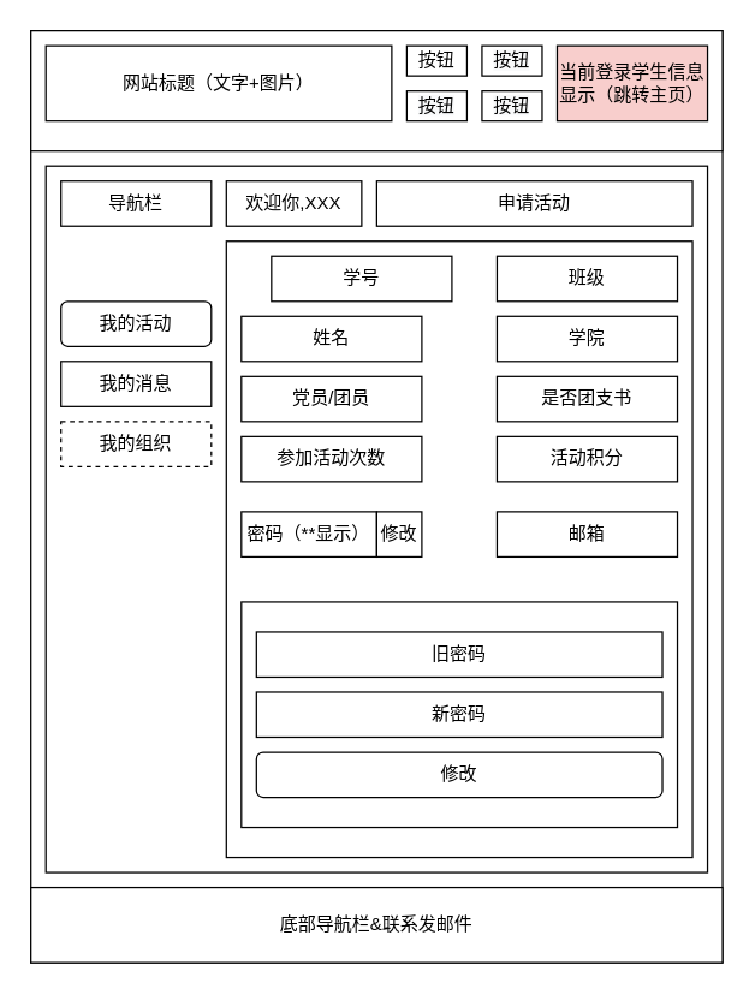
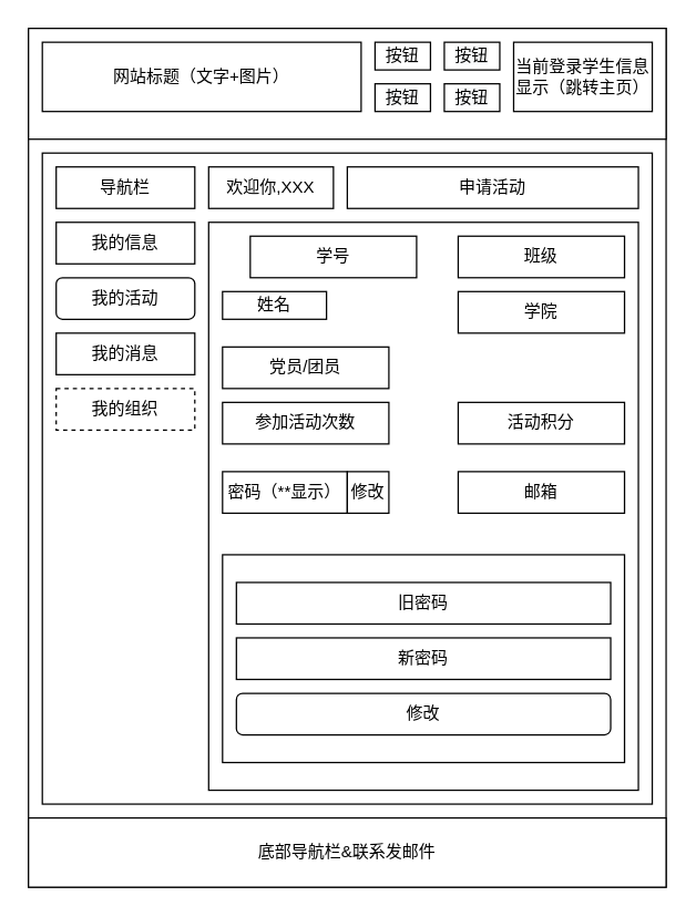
  <mxCell id="0" />
  <mxCell id="1" parent="0" />
  <mxCell id="2" value="" style="rounded=0;whiteSpace=wrap;html=1;" parent="1" vertex="1"><mxGeometry x="20" y="20" width="460" height="620" as="geometry" /></mxCell>
  <mxCell id="3" value="底部导航栏&amp;amp;联系发邮件" style="rounded=0;whiteSpace=wrap;html=1;" parent="1" vertex="1"><mxGeometry x="20" y="590" width="460" height="50" as="geometry" /></mxCell>
  <mxCell id="4" value="" style="rounded=0;whiteSpace=wrap;html=1;" parent="1" vertex="1"><mxGeometry x="20" y="20" width="460" height="80" as="geometry" /></mxCell>
  <mxCell id="5" value="网站标题（文字+图片）" style="rounded=0;whiteSpace=wrap;html=1;" parent="1" vertex="1"><mxGeometry x="30" y="30" width="230" height="50" as="geometry" /></mxCell>
- <mxCell id="6" value="当前登录学生信息显示（跳转主页）" style="rounded=0;whiteSpace=wrap;html=1;fillColor=#f8cecc;" parent="1" vertex="1"><mxGeometry x="370" y="30" width="100" height="50" as="geometry" /></mxCell>
+ <mxCell id="6" value="当前登录学生信息显示（跳转主页）" style="rounded=0;whiteSpace=wrap;html=1;" parent="1" vertex="1"><mxGeometry x="370" y="30" width="100" height="50" as="geometry" /></mxCell>
  <mxCell id="7" value="按钮" style="rounded=0;whiteSpace=wrap;html=1;" parent="1" vertex="1"><mxGeometry x="270" y="30" width="40" height="20" as="geometry" /></mxCell>
  <mxCell id="8" value="&#10;&#10;&lt;span style=&quot;color: rgb(0, 0, 0); font-family: helvetica; font-size: 12px; font-style: normal; font-weight: 400; letter-spacing: normal; text-align: center; text-indent: 0px; text-transform: none; word-spacing: 0px; background-color: rgb(248, 249, 250); display: inline; float: none;&quot;&gt;按钮&lt;/span&gt;&#10;&#10;" style="rounded=0;whiteSpace=wrap;html=1;" parent="1" vertex="1"><mxGeometry x="320" y="30" width="40" height="20" as="geometry" /></mxCell>
  <mxCell id="9" value="&#10;&#10;&lt;span style=&quot;color: rgb(0, 0, 0); font-family: helvetica; font-size: 12px; font-style: normal; font-weight: 400; letter-spacing: normal; text-align: center; text-indent: 0px; text-transform: none; word-spacing: 0px; background-color: rgb(248, 249, 250); display: inline; float: none;&quot;&gt;按钮&lt;/span&gt;&#10;&#10;" style="rounded=0;whiteSpace=wrap;html=1;" parent="1" vertex="1"><mxGeometry x="270" y="60" width="40" height="20" as="geometry" /></mxCell>
  <mxCell id="10" value="&#10;&#10;&lt;span style=&quot;color: rgb(0, 0, 0); font-family: helvetica; font-size: 12px; font-style: normal; font-weight: 400; letter-spacing: normal; text-align: center; text-indent: 0px; text-transform: none; word-spacing: 0px; background-color: rgb(248, 249, 250); display: inline; float: none;&quot;&gt;按钮&lt;/span&gt;&#10;&#10;" style="rounded=0;whiteSpace=wrap;html=1;" parent="1" vertex="1"><mxGeometry x="320" y="60" width="40" height="20" as="geometry" /></mxCell>
  <mxCell id="11" value="" style="rounded=0;whiteSpace=wrap;html=1;" parent="1" vertex="1"><mxGeometry x="30" y="110" width="440" height="470" as="geometry" /></mxCell>
+ <mxCell id="12" value="我的信息" style="rounded=0;whiteSpace=wrap;html=1;" parent="1" vertex="1"><mxGeometry x="40" y="160" width="100" height="30" as="geometry" /></mxCell>
  <mxCell id="13" value="我的活动" style="whiteSpace=wrap;html=1;rounded=1;" parent="1" vertex="1"><mxGeometry x="40" y="200" width="100" height="30" as="geometry" /></mxCell>
  <mxCell id="14" value="我的消息" style="rounded=0;whiteSpace=wrap;html=1;" parent="1" vertex="1"><mxGeometry x="40" y="240" width="100" height="30" as="geometry" /></mxCell>
  <mxCell id="15" value="我的组织" style="rounded=0;whiteSpace=wrap;html=1;dashed=1;" parent="1" vertex="1"><mxGeometry x="40" y="280" width="100" height="30" as="geometry" /></mxCell>
  <mxCell id="16" value="" style="rounded=0;whiteSpace=wrap;html=1;" parent="1" vertex="1"><mxGeometry x="150" y="160" width="310" height="410" as="geometry" /></mxCell>
  <mxCell id="17" value="导航栏" style="rounded=0;whiteSpace=wrap;html=1;" parent="1" vertex="1"><mxGeometry x="40" y="120" width="100" height="30" as="geometry" /></mxCell>
  <mxCell id="18" value="学号" style="rounded=0;whiteSpace=wrap;html=1;" parent="1" vertex="1"><mxGeometry x="180" y="170" width="120" height="30" as="geometry" /></mxCell>
- <mxCell id="19" value="姓名" style="rounded=0;whiteSpace=wrap;html=1;" parent="1" vertex="1"><mxGeometry x="160" y="210" width="120" height="30" as="geometry" /></mxCell>
+ <mxCell id="19" value="姓名" style="rounded=0;whiteSpace=wrap;html=1;" parent="1" vertex="1"><mxGeometry x="160" y="210" width="75" height="20" as="geometry" /></mxCell>
  <mxCell id="20" value="班级" style="rounded=0;whiteSpace=wrap;html=1;" parent="1" vertex="1"><mxGeometry x="330" y="170" width="120" height="30" as="geometry" /></mxCell>
  <mxCell id="21" value="学院" style="rounded=0;whiteSpace=wrap;html=1;" parent="1" vertex="1"><mxGeometry x="330" y="210" width="120" height="30" as="geometry" /></mxCell>
  <mxCell id="22" value="党员/团员" style="rounded=0;whiteSpace=wrap;html=1;" parent="1" vertex="1"><mxGeometry x="160" y="250" width="120" height="30" as="geometry" /></mxCell>
  <mxCell id="23" value="邮箱" style="rounded=0;whiteSpace=wrap;html=1;" parent="1" vertex="1"><mxGeometry x="330" y="340" width="120" height="30" as="geometry" /></mxCell>
  <mxCell id="24" value="密码（**显示）" style="rounded=0;whiteSpace=wrap;html=1;" parent="1" vertex="1"><mxGeometry x="160" y="340" width="90" height="30" as="geometry" /></mxCell>
  <mxCell id="25" value="修改" style="rounded=0;whiteSpace=wrap;html=1;" parent="1" vertex="1"><mxGeometry x="250" y="340" width="30" height="30" as="geometry" /></mxCell>
  <mxCell id="26" value="活动积分" style="rounded=0;whiteSpace=wrap;html=1;" parent="1" vertex="1"><mxGeometry x="330" y="290" width="120" height="30" as="geometry" /></mxCell>
  <mxCell id="27" value="参加活动次数" style="rounded=0;whiteSpace=wrap;html=1;" parent="1" vertex="1"><mxGeometry x="160" y="290" width="120" height="30" as="geometry" /></mxCell>
  <mxCell id="28" value="申请活动" style="rounded=0;whiteSpace=wrap;html=1;" parent="1" vertex="1"><mxGeometry x="250" y="120" width="210" height="30" as="geometry" /></mxCell>
  <mxCell id="29" value="欢迎你,XXX" style="rounded=0;whiteSpace=wrap;html=1;" parent="1" vertex="1"><mxGeometry x="150" y="120" width="90" height="30" as="geometry" /></mxCell>
- <mxCell id="30" value="是否团支书" style="rounded=0;whiteSpace=wrap;html=1;" parent="1" vertex="1"><mxGeometry x="330" y="250" width="120" height="30" as="geometry" /></mxCell>
  <mxCell id="31" value="" style="rounded=0;whiteSpace=wrap;html=1;" parent="1" vertex="1"><mxGeometry x="160" y="400" width="290" height="150" as="geometry" /></mxCell>
  <mxCell id="32" value="新密码" style="rounded=0;whiteSpace=wrap;html=1;" parent="1" vertex="1"><mxGeometry x="170" y="460" width="270" height="30" as="geometry" /></mxCell>
  <mxCell id="33" value="旧密码" style="rounded=0;whiteSpace=wrap;html=1;" parent="1" vertex="1"><mxGeometry x="170" y="420" width="270" height="30" as="geometry" /></mxCell>
  <mxCell id="34" value="修改" style="rounded=1;whiteSpace=wrap;html=1;" parent="1" vertex="1"><mxGeometry x="170" y="500" width="270" height="30" as="geometry" /></mxCell>
